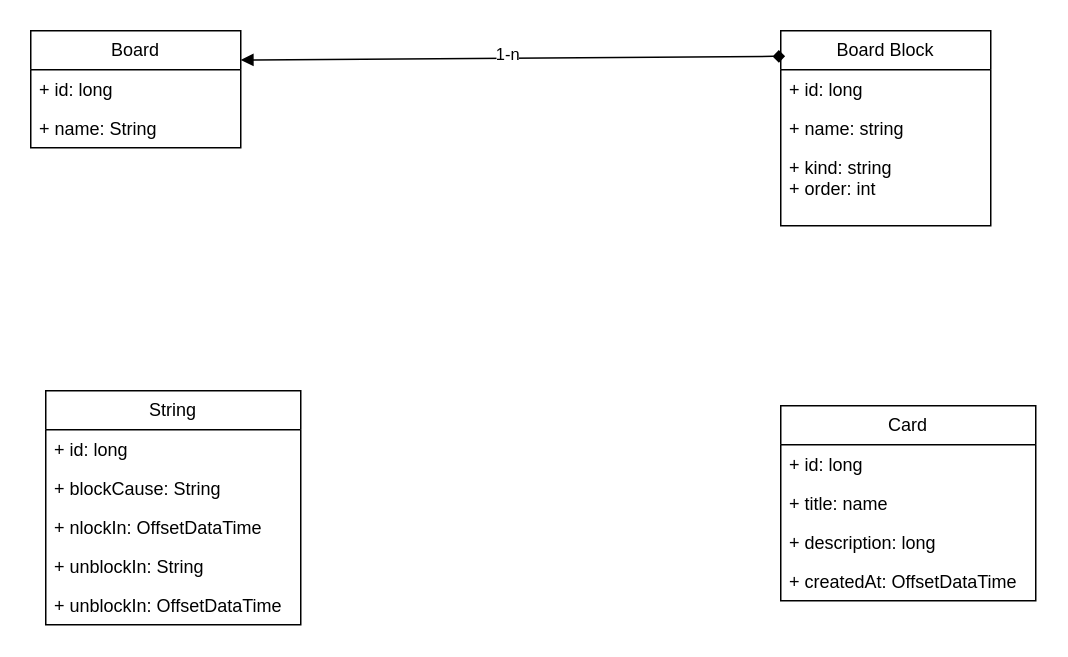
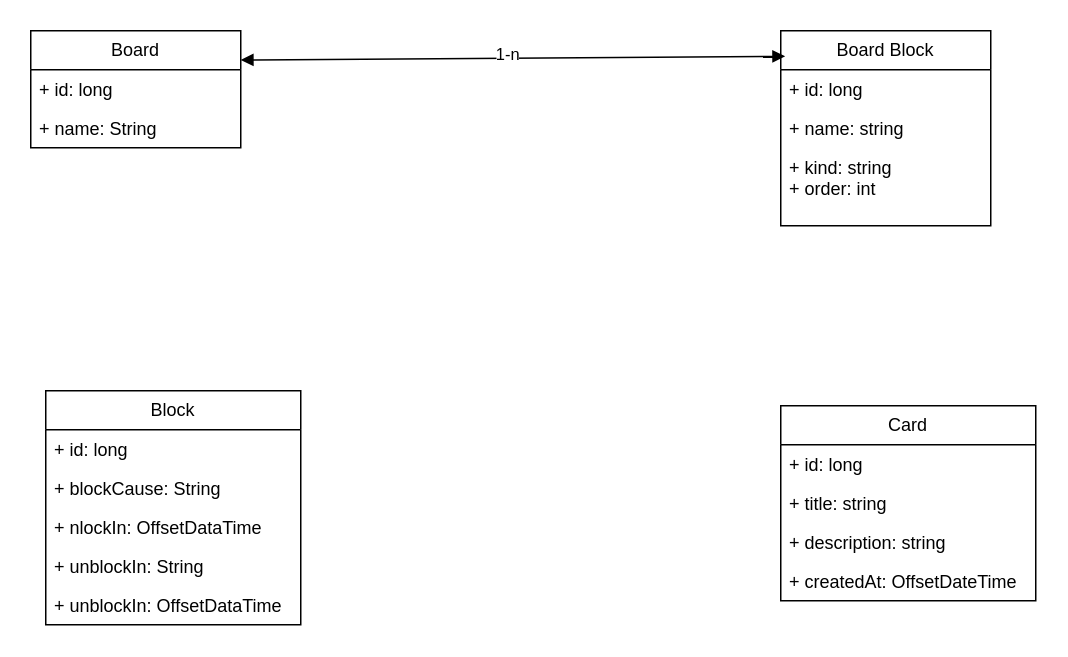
  <mxCell id="0" />
  <mxCell id="1" parent="0" />
  <mxCell id="2" value="Board" style="swimlane;fontStyle=0;childLayout=stackLayout;horizontal=1;startSize=26;fillColor=none;horizontalStack=0;resizeParent=1;resizeParentMax=0;resizeLast=0;collapsible=1;marginBottom=0;whiteSpace=wrap;html=1;" vertex="1" parent="1"><mxGeometry x="20" y="20" width="140" height="78" as="geometry" /></mxCell>
  <mxCell id="3" value="+ id: long" style="text;strokeColor=none;fillColor=none;align=left;verticalAlign=top;spacingLeft=4;spacingRight=4;overflow=hidden;rotatable=0;points=[[0,0.5],[1,0.5]];portConstraint=eastwest;whiteSpace=wrap;html=1;" vertex="1" parent="2"><mxGeometry y="26" width="140" height="26" as="geometry" /></mxCell>
  <mxCell id="4" value="+ name: String" style="text;strokeColor=none;fillColor=none;align=left;verticalAlign=top;spacingLeft=4;spacingRight=4;overflow=hidden;rotatable=0;points=[[0,0.5],[1,0.5]];portConstraint=eastwest;whiteSpace=wrap;html=1;" vertex="1" parent="2"><mxGeometry y="52" width="140" height="26" as="geometry" /></mxCell>
  <mxCell id="5" value="Board Block" style="swimlane;fontStyle=0;childLayout=stackLayout;horizontal=1;startSize=26;fillColor=none;horizontalStack=0;resizeParent=1;resizeParentMax=0;resizeLast=0;collapsible=1;marginBottom=0;whiteSpace=wrap;html=1;" vertex="1" parent="1"><mxGeometry x="520" y="20" width="140" height="130" as="geometry" /></mxCell>
  <mxCell id="6" value="+ id: long" style="text;strokeColor=none;fillColor=none;align=left;verticalAlign=top;spacingLeft=4;spacingRight=4;overflow=hidden;rotatable=0;points=[[0,0.5],[1,0.5]];portConstraint=eastwest;whiteSpace=wrap;html=1;" vertex="1" parent="5"><mxGeometry y="26" width="140" height="26" as="geometry" /></mxCell>
  <mxCell id="7" value="+ name: string" style="text;strokeColor=none;fillColor=none;align=left;verticalAlign=top;spacingLeft=4;spacingRight=4;overflow=hidden;rotatable=0;points=[[0,0.5],[1,0.5]];portConstraint=eastwest;whiteSpace=wrap;html=1;" vertex="1" parent="5"><mxGeometry y="52" width="140" height="26" as="geometry" /></mxCell>
  <mxCell id="8" value="+ kind: string&lt;div&gt;+ order: int&lt;/div&gt;" style="text;strokeColor=none;fillColor=none;align=left;verticalAlign=top;spacingLeft=4;spacingRight=4;overflow=hidden;rotatable=0;points=[[0,0.5],[1,0.5]];portConstraint=eastwest;whiteSpace=wrap;html=1;" vertex="1" parent="5"><mxGeometry y="78" width="140" height="52" as="geometry" /></mxCell>
- <mxCell id="9" value="" style="endArrow=diamond;startArrow=block;endFill=1;startFill=1;html=1;rounded=0;exitX=1;exitY=0.25;exitDx=0;exitDy=0;entryX=0.021;entryY=0.131;entryDx=0;entryDy=0;entryPerimeter=0;" edge="1" parent="1" source="2" target="5"><mxGeometry width="160" relative="1" as="geometry"><mxPoint x="260" y="140" as="sourcePoint" /><mxPoint x="420" y="140" as="targetPoint" /></mxGeometry></mxCell>
+ <mxCell id="9" value="" style="endArrow=block;startArrow=block;endFill=1;startFill=1;html=1;rounded=0;exitX=1;exitY=0.25;exitDx=0;exitDy=0;entryX=0.021;entryY=0.131;entryDx=0;entryDy=0;entryPerimeter=0;" edge="1" parent="1" source="2" target="5"><mxGeometry width="160" relative="1" as="geometry"><mxPoint x="260" y="140" as="sourcePoint" /><mxPoint x="420" y="140" as="targetPoint" /></mxGeometry></mxCell>
  <mxCell id="10" value="1-n" style="edgeLabel;html=1;align=center;verticalAlign=middle;resizable=0;points=[];" vertex="1" connectable="0" parent="9"><mxGeometry x="-0.019" y="3" relative="1" as="geometry"><mxPoint as="offset" /></mxGeometry></mxCell>
  <mxCell id="11" value="Card" style="swimlane;fontStyle=0;childLayout=stackLayout;horizontal=1;startSize=26;fillColor=none;horizontalStack=0;resizeParent=1;resizeParentMax=0;resizeLast=0;collapsible=1;marginBottom=0;whiteSpace=wrap;html=1;" vertex="1" parent="1"><mxGeometry x="520" y="270" width="170" height="130" as="geometry" /></mxCell>
  <mxCell id="12" value="+ id: long" style="text;strokeColor=none;fillColor=none;align=left;verticalAlign=top;spacingLeft=4;spacingRight=4;overflow=hidden;rotatable=0;points=[[0,0.5],[1,0.5]];portConstraint=eastwest;whiteSpace=wrap;html=1;" vertex="1" parent="11"><mxGeometry y="26" width="170" height="26" as="geometry" /></mxCell>
- <mxCell id="13" value="+ title: name" style="text;strokeColor=none;fillColor=none;align=left;verticalAlign=top;spacingLeft=4;spacingRight=4;overflow=hidden;rotatable=0;points=[[0,0.5],[1,0.5]];portConstraint=eastwest;whiteSpace=wrap;html=1;" vertex="1" parent="11"><mxGeometry y="52" width="170" height="26" as="geometry" /></mxCell>
- <mxCell id="14" value="+ description: long" style="text;strokeColor=none;fillColor=none;align=left;verticalAlign=top;spacingLeft=4;spacingRight=4;overflow=hidden;rotatable=0;points=[[0,0.5],[1,0.5]];portConstraint=eastwest;whiteSpace=wrap;html=1;" vertex="1" parent="11"><mxGeometry y="78" width="170" height="26" as="geometry" /></mxCell>
- <mxCell id="15" value="+ createdAt: OffsetDataTime" style="text;strokeColor=none;fillColor=none;align=left;verticalAlign=top;spacingLeft=4;spacingRight=4;overflow=hidden;rotatable=0;points=[[0,0.5],[1,0.5]];portConstraint=eastwest;whiteSpace=wrap;html=1;" vertex="1" parent="11"><mxGeometry y="104" width="170" height="26" as="geometry" /></mxCell>
- <mxCell id="16" value="String" style="swimlane;fontStyle=0;childLayout=stackLayout;horizontal=1;startSize=26;fillColor=none;horizontalStack=0;resizeParent=1;resizeParentMax=0;resizeLast=0;collapsible=1;marginBottom=0;whiteSpace=wrap;html=1;" vertex="1" parent="1"><mxGeometry x="30" y="260" width="170" height="156" as="geometry" /></mxCell>
+ <mxCell id="13" value="+ title: string" style="text;strokeColor=none;fillColor=none;align=left;verticalAlign=top;spacingLeft=4;spacingRight=4;overflow=hidden;rotatable=0;points=[[0,0.5],[1,0.5]];portConstraint=eastwest;whiteSpace=wrap;html=1;" vertex="1" parent="11"><mxGeometry y="52" width="170" height="26" as="geometry" /></mxCell>
+ <mxCell id="14" value="+ description: string" style="text;strokeColor=none;fillColor=none;align=left;verticalAlign=top;spacingLeft=4;spacingRight=4;overflow=hidden;rotatable=0;points=[[0,0.5],[1,0.5]];portConstraint=eastwest;whiteSpace=wrap;html=1;" vertex="1" parent="11"><mxGeometry y="78" width="170" height="26" as="geometry" /></mxCell>
+ <mxCell id="15" value="+ createdAt: OffsetDateTime" style="text;strokeColor=none;fillColor=none;align=left;verticalAlign=top;spacingLeft=4;spacingRight=4;overflow=hidden;rotatable=0;points=[[0,0.5],[1,0.5]];portConstraint=eastwest;whiteSpace=wrap;html=1;" vertex="1" parent="11"><mxGeometry y="104" width="170" height="26" as="geometry" /></mxCell>
+ <mxCell id="16" value="Block" style="swimlane;fontStyle=0;childLayout=stackLayout;horizontal=1;startSize=26;fillColor=none;horizontalStack=0;resizeParent=1;resizeParentMax=0;resizeLast=0;collapsible=1;marginBottom=0;whiteSpace=wrap;html=1;" vertex="1" parent="1"><mxGeometry x="30" y="260" width="170" height="156" as="geometry" /></mxCell>
  <mxCell id="17" value="+ id: long" style="text;strokeColor=none;fillColor=none;align=left;verticalAlign=top;spacingLeft=4;spacingRight=4;overflow=hidden;rotatable=0;points=[[0,0.5],[1,0.5]];portConstraint=eastwest;whiteSpace=wrap;html=1;" vertex="1" parent="16"><mxGeometry y="26" width="170" height="26" as="geometry" /></mxCell>
  <mxCell id="18" value="+ blockCause: String" style="text;strokeColor=none;fillColor=none;align=left;verticalAlign=top;spacingLeft=4;spacingRight=4;overflow=hidden;rotatable=0;points=[[0,0.5],[1,0.5]];portConstraint=eastwest;whiteSpace=wrap;html=1;" vertex="1" parent="16"><mxGeometry y="52" width="170" height="26" as="geometry" /></mxCell>
  <mxCell id="19" value="+ nlockIn: OffsetDataTime" style="text;strokeColor=none;fillColor=none;align=left;verticalAlign=top;spacingLeft=4;spacingRight=4;overflow=hidden;rotatable=0;points=[[0,0.5],[1,0.5]];portConstraint=eastwest;whiteSpace=wrap;html=1;" vertex="1" parent="16"><mxGeometry y="78" width="170" height="26" as="geometry" /></mxCell>
  <mxCell id="20" value="+ unblockIn: String" style="text;strokeColor=none;fillColor=none;align=left;verticalAlign=top;spacingLeft=4;spacingRight=4;overflow=hidden;rotatable=0;points=[[0,0.5],[1,0.5]];portConstraint=eastwest;whiteSpace=wrap;html=1;" vertex="1" parent="16"><mxGeometry y="104" width="170" height="26" as="geometry" /></mxCell>
  <mxCell id="21" value="+ unblockIn: OffsetDataTime" style="text;strokeColor=none;fillColor=none;align=left;verticalAlign=top;spacingLeft=4;spacingRight=4;overflow=hidden;rotatable=0;points=[[0,0.5],[1,0.5]];portConstraint=eastwest;whiteSpace=wrap;html=1;" vertex="1" parent="16"><mxGeometry y="130" width="170" height="26" as="geometry" /></mxCell>
